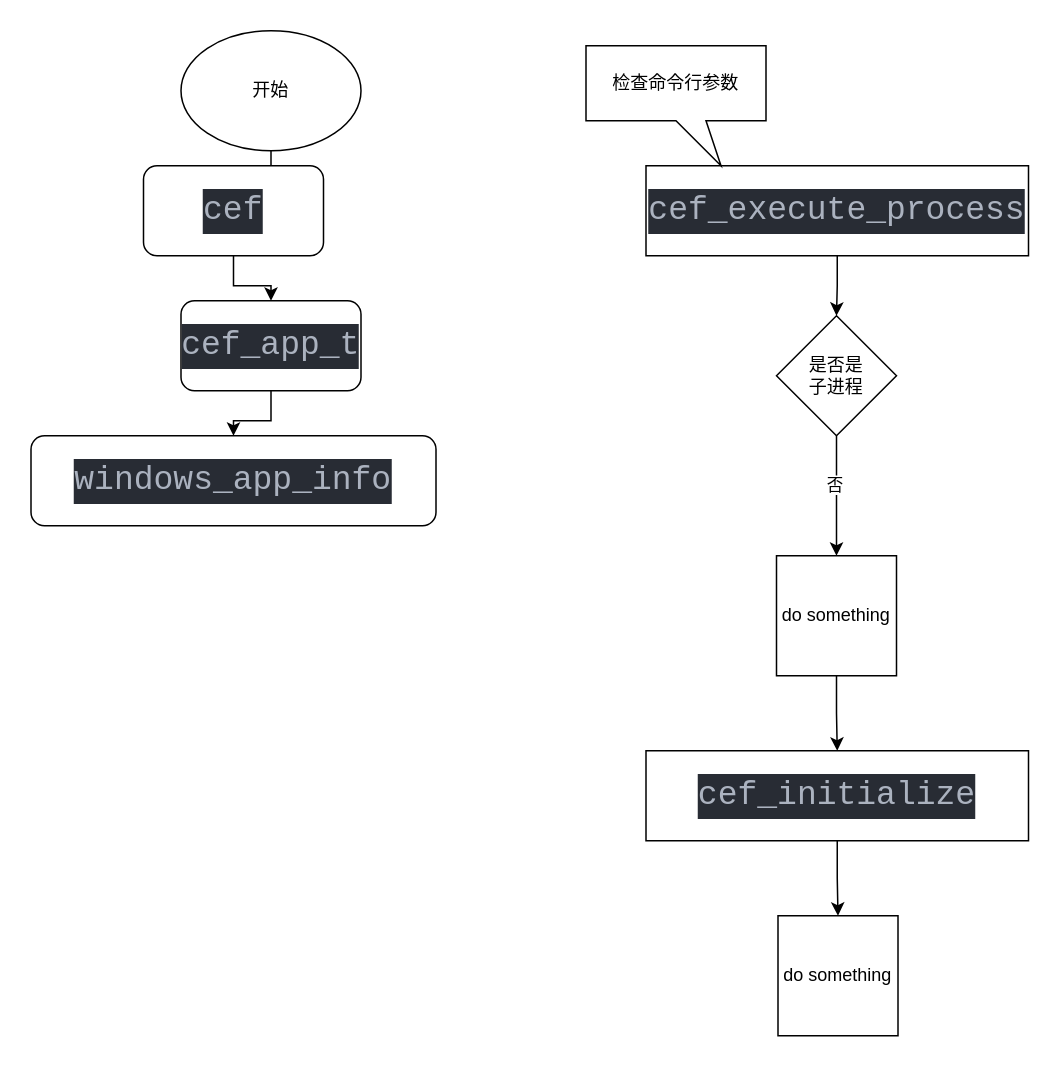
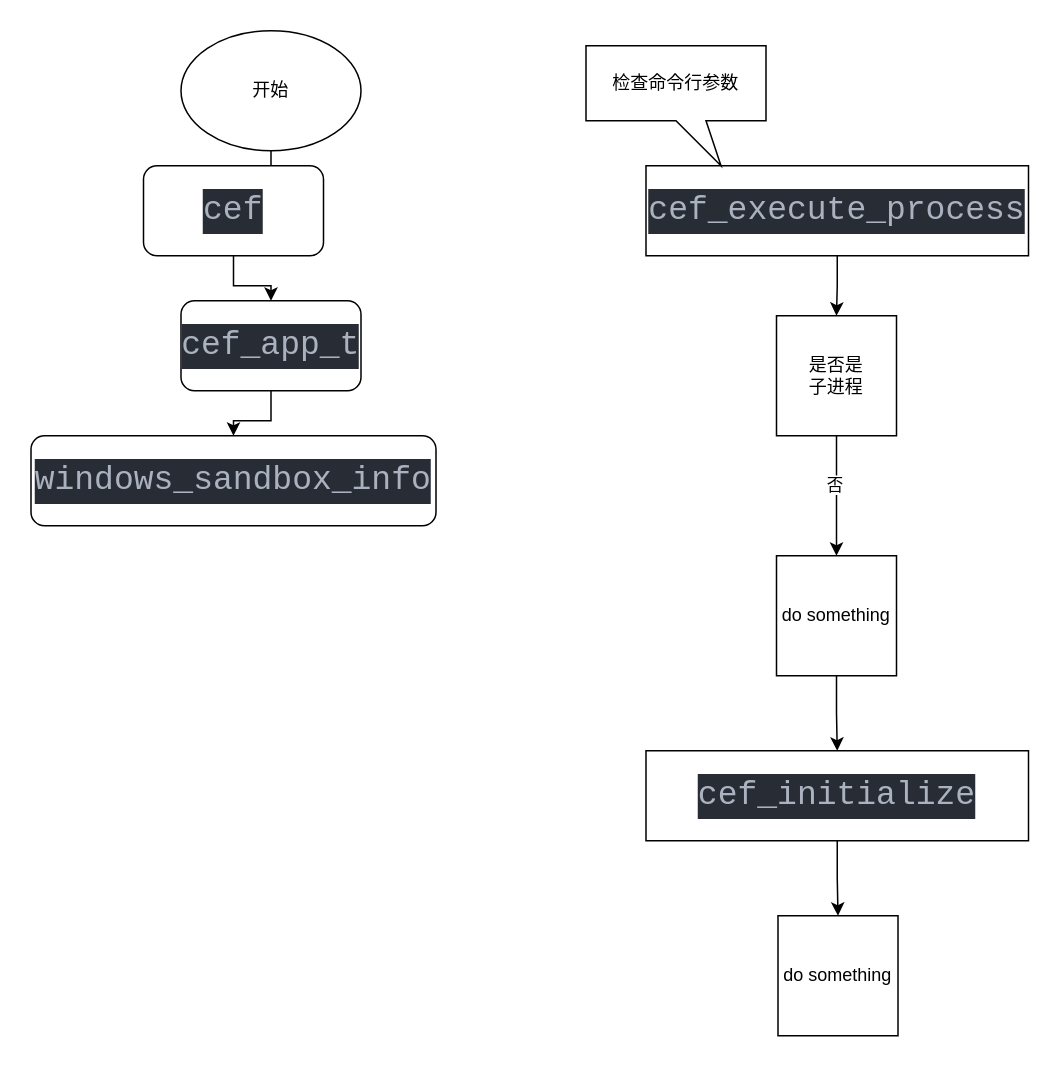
  <mxCell id="0" />
  <mxCell id="1" parent="0" />
  <mxCell id="2" style="edgeStyle=orthogonalEdgeStyle;rounded=0;orthogonalLoop=1;jettySize=auto;html=1;entryX=0.5;entryY=0;entryDx=0;entryDy=0;" edge="1" parent="1" source="3" target="15"><mxGeometry relative="1" as="geometry" /></mxCell>
  <mxCell id="3" value="开始" style="ellipse;whiteSpace=wrap;html=1;" vertex="1" parent="1"><mxGeometry x="120" y="20" width="120" height="80" as="geometry" /></mxCell>
  <mxCell id="4" style="edgeStyle=orthogonalEdgeStyle;rounded=0;orthogonalLoop=1;jettySize=auto;html=1;entryX=0.5;entryY=0;entryDx=0;entryDy=0;" edge="1" parent="1" source="5" target="8"><mxGeometry relative="1" as="geometry" /></mxCell>
  <mxCell id="5" value="&lt;div style=&quot;color: rgb(171, 178, 191); background-color: rgb(40, 44, 52); font-family: Consolas, &amp;quot;Source Code Pro&amp;quot;, &amp;quot;Source Code Pro&amp;quot;, Consolas, &amp;quot;Courier New&amp;quot;, monospace; font-size: 22px; line-height: 30px;&quot;&gt;cef_execute_process&lt;/div&gt;" style="rounded=0;whiteSpace=wrap;html=1;" vertex="1" parent="1"><mxGeometry x="430" y="110" width="255" height="60" as="geometry" /></mxCell>
  <mxCell id="6" style="edgeStyle=orthogonalEdgeStyle;rounded=0;orthogonalLoop=1;jettySize=auto;html=1;" edge="1" parent="1" source="8" target="13"><mxGeometry relative="1" as="geometry" /></mxCell>
  <mxCell id="7" value="否" style="edgeLabel;html=1;align=center;verticalAlign=middle;resizable=0;points=[];" vertex="1" connectable="0" parent="6"><mxGeometry x="-0.204" y="-2" relative="1" as="geometry"><mxPoint as="offset" /></mxGeometry></mxCell>
- <mxCell id="8" value="是否是&lt;br&gt;子进程" style="rhombus;whiteSpace=wrap;html=1;" vertex="1" parent="1"><mxGeometry x="517" y="210" width="80" height="80" as="geometry" /></mxCell>
+ <mxCell id="8" value="是否是&lt;br&gt;子进程" style="whiteSpace=wrap;html=1;rounded=0;" vertex="1" parent="1"><mxGeometry x="517" y="210" width="80" height="80" as="geometry" /></mxCell>
  <mxCell id="9" style="edgeStyle=orthogonalEdgeStyle;rounded=0;orthogonalLoop=1;jettySize=auto;html=1;entryX=0.5;entryY=0;entryDx=0;entryDy=0;" edge="1" parent="1" source="10" target="11"><mxGeometry relative="1" as="geometry" /></mxCell>
  <mxCell id="10" value="&lt;div style=&quot;color: rgb(171, 178, 191); background-color: rgb(40, 44, 52); font-family: Consolas, &amp;quot;Source Code Pro&amp;quot;, &amp;quot;Source Code Pro&amp;quot;, Consolas, &amp;quot;Courier New&amp;quot;, monospace; font-size: 22px; line-height: 30px;&quot;&gt;&lt;div style=&quot;line-height: 30px;&quot;&gt;cef_initialize&lt;/div&gt;&lt;/div&gt;" style="rounded=0;whiteSpace=wrap;html=1;" vertex="1" parent="1"><mxGeometry x="430" y="500" width="255" height="60" as="geometry" /></mxCell>
  <mxCell id="11" value="do something" style="whiteSpace=wrap;html=1;aspect=fixed;" vertex="1" parent="1"><mxGeometry x="518" y="610" width="80" height="80" as="geometry" /></mxCell>
  <mxCell id="12" style="edgeStyle=orthogonalEdgeStyle;rounded=0;orthogonalLoop=1;jettySize=auto;html=1;entryX=0.5;entryY=0;entryDx=0;entryDy=0;" edge="1" parent="1" source="13" target="10"><mxGeometry relative="1" as="geometry" /></mxCell>
  <mxCell id="13" value="do something" style="whiteSpace=wrap;html=1;aspect=fixed;" vertex="1" parent="1"><mxGeometry x="517" y="370" width="80" height="80" as="geometry" /></mxCell>
  <mxCell id="14" style="edgeStyle=orthogonalEdgeStyle;rounded=0;orthogonalLoop=1;jettySize=auto;html=1;entryX=0.5;entryY=0;entryDx=0;entryDy=0;" edge="1" parent="1" source="15" target="17"><mxGeometry relative="1" as="geometry" /></mxCell>
  <mxCell id="15" value="&lt;div style=&quot;color: rgb(171, 178, 191); background-color: rgb(40, 44, 52); font-family: Consolas, &amp;quot;Source Code Pro&amp;quot;, &amp;quot;Source Code Pro&amp;quot;, Consolas, &amp;quot;Courier New&amp;quot;, monospace; font-size: 22px; line-height: 30px;&quot;&gt;cef&lt;/div&gt;" style="rounded=1;whiteSpace=wrap;html=1;" vertex="1" parent="1"><mxGeometry x="95" y="110" width="120" height="60" as="geometry" /></mxCell>
  <mxCell id="16" style="edgeStyle=orthogonalEdgeStyle;rounded=0;orthogonalLoop=1;jettySize=auto;html=1;" edge="1" parent="1" source="17" target="18"><mxGeometry relative="1" as="geometry" /></mxCell>
  <mxCell id="17" value="&lt;div style=&quot;color: rgb(171, 178, 191); background-color: rgb(40, 44, 52); font-family: Consolas, &amp;quot;Source Code Pro&amp;quot;, &amp;quot;Source Code Pro&amp;quot;, Consolas, &amp;quot;Courier New&amp;quot;, monospace; font-size: 22px; line-height: 30px;&quot;&gt;&lt;div style=&quot;line-height: 30px;&quot;&gt;cef_app_t&lt;/div&gt;&lt;/div&gt;" style="rounded=1;whiteSpace=wrap;html=1;" vertex="1" parent="1"><mxGeometry x="120" y="200" width="120" height="60" as="geometry" /></mxCell>
- <mxCell id="18" value="&lt;div style=&quot;color: rgb(171, 178, 191); background-color: rgb(40, 44, 52); font-family: Consolas, &amp;quot;Source Code Pro&amp;quot;, &amp;quot;Source Code Pro&amp;quot;, Consolas, &amp;quot;Courier New&amp;quot;, monospace; font-size: 22px; line-height: 30px;&quot;&gt;&lt;div style=&quot;line-height: 30px;&quot;&gt;windows_app_info&lt;/div&gt;&lt;/div&gt;" style="rounded=1;whiteSpace=wrap;html=1;" vertex="1" parent="1"><mxGeometry x="20" y="290" width="270" height="60" as="geometry" /></mxCell>
+ <mxCell id="18" value="&lt;div style=&quot;color: rgb(171, 178, 191); background-color: rgb(40, 44, 52); font-family: Consolas, &amp;quot;Source Code Pro&amp;quot;, &amp;quot;Source Code Pro&amp;quot;, Consolas, &amp;quot;Courier New&amp;quot;, monospace; font-size: 22px; line-height: 30px;&quot;&gt;&lt;div style=&quot;line-height: 30px;&quot;&gt;windows_sandbox_info&lt;/div&gt;&lt;/div&gt;" style="rounded=1;whiteSpace=wrap;html=1;" vertex="1" parent="1"><mxGeometry x="20" y="290" width="270" height="60" as="geometry" /></mxCell>
  <mxCell id="19" value="检查命令行参数" style="shape=callout;whiteSpace=wrap;html=1;perimeter=calloutPerimeter;position2=0.75;" vertex="1" parent="1"><mxGeometry x="390" y="30" width="120" height="80" as="geometry" /></mxCell>
